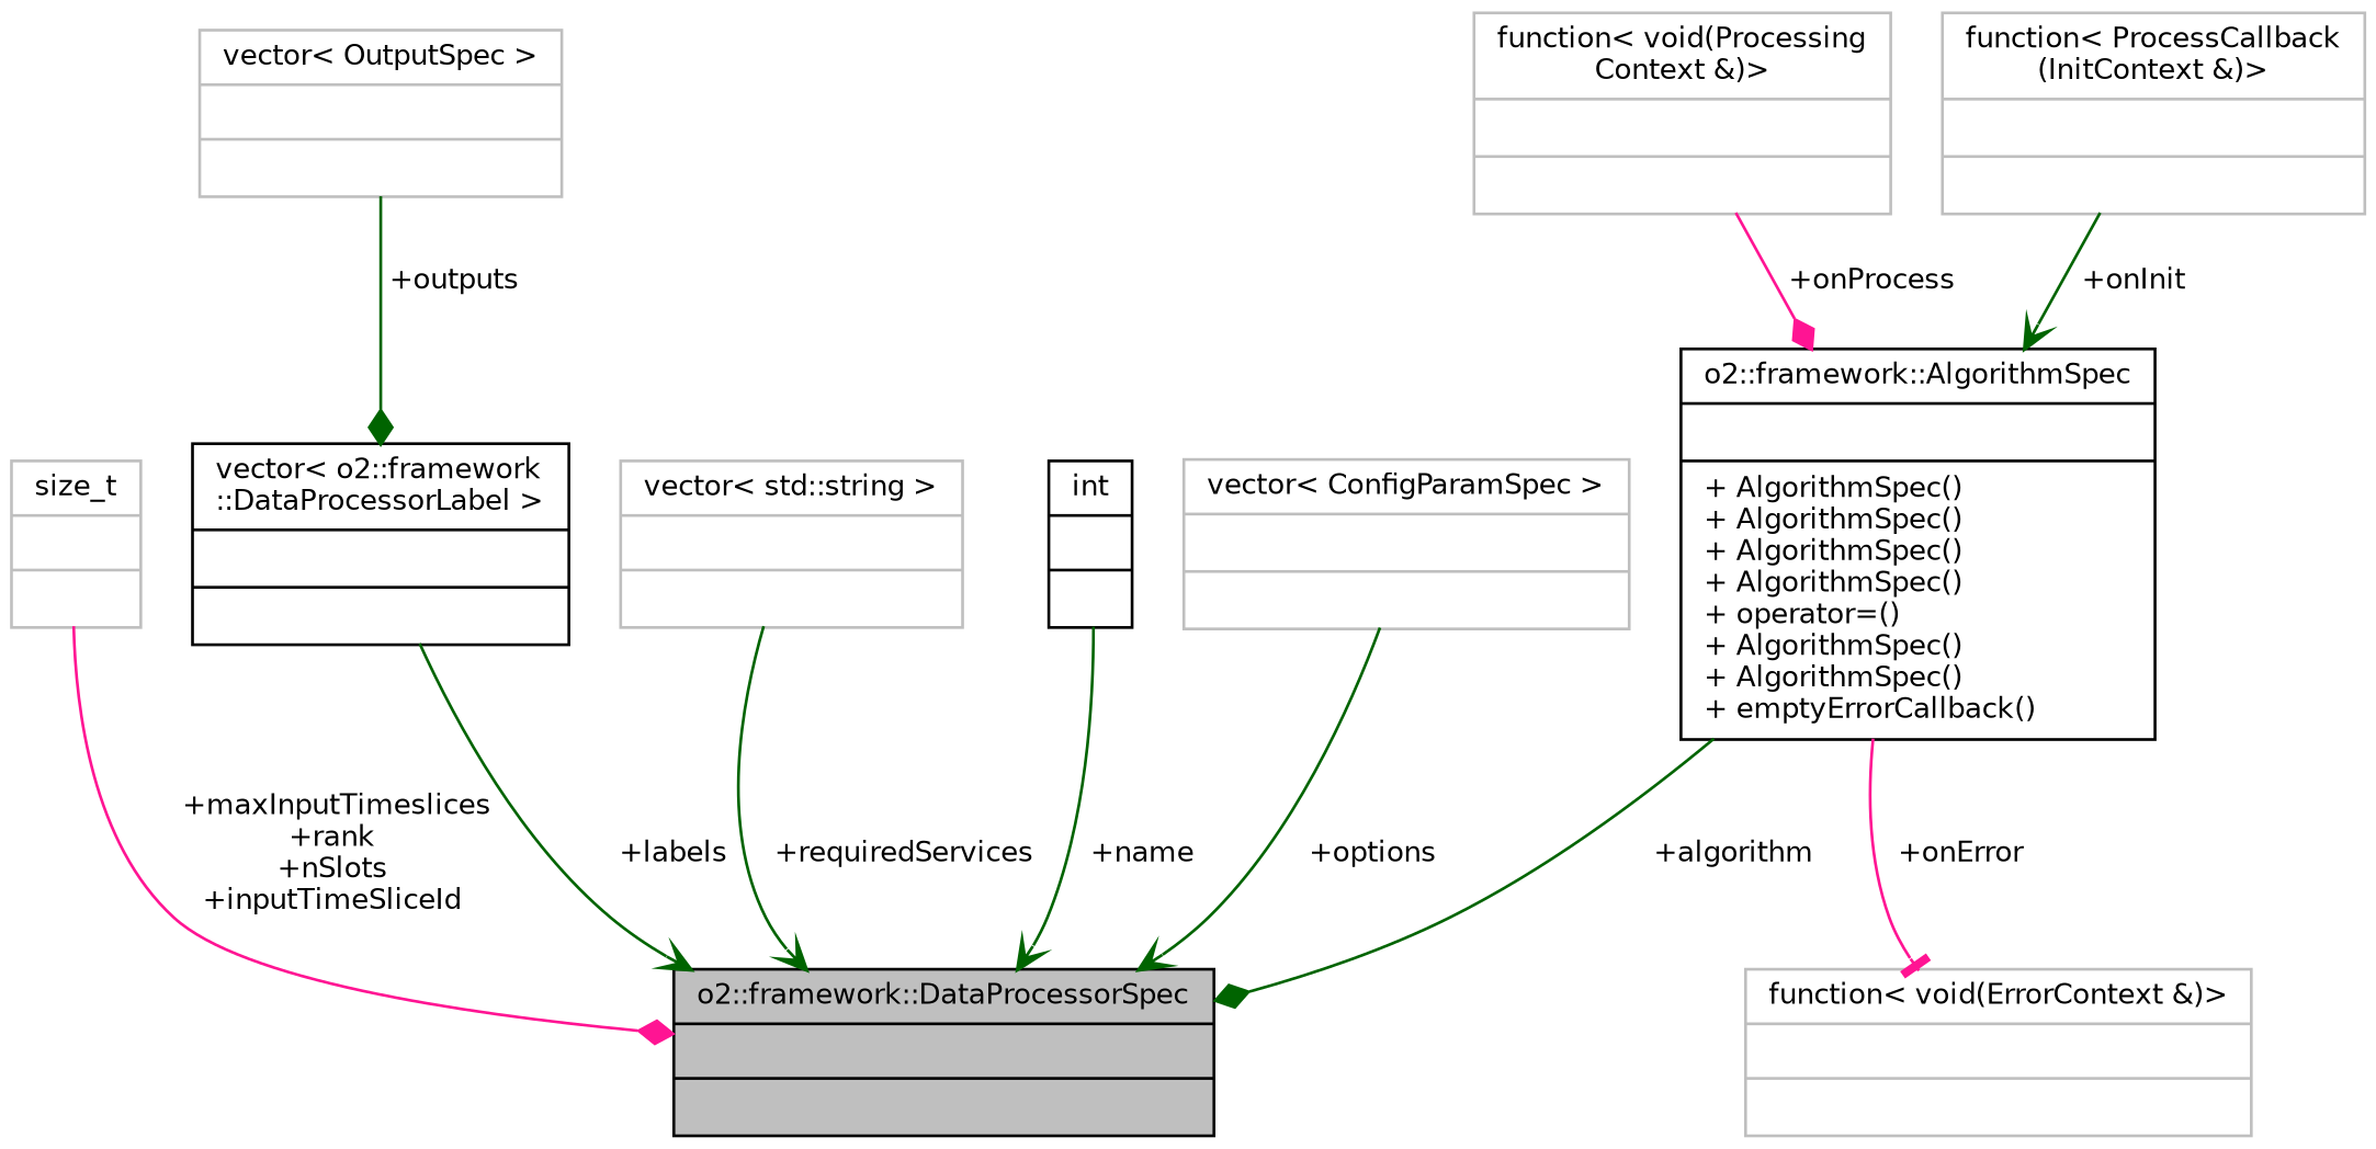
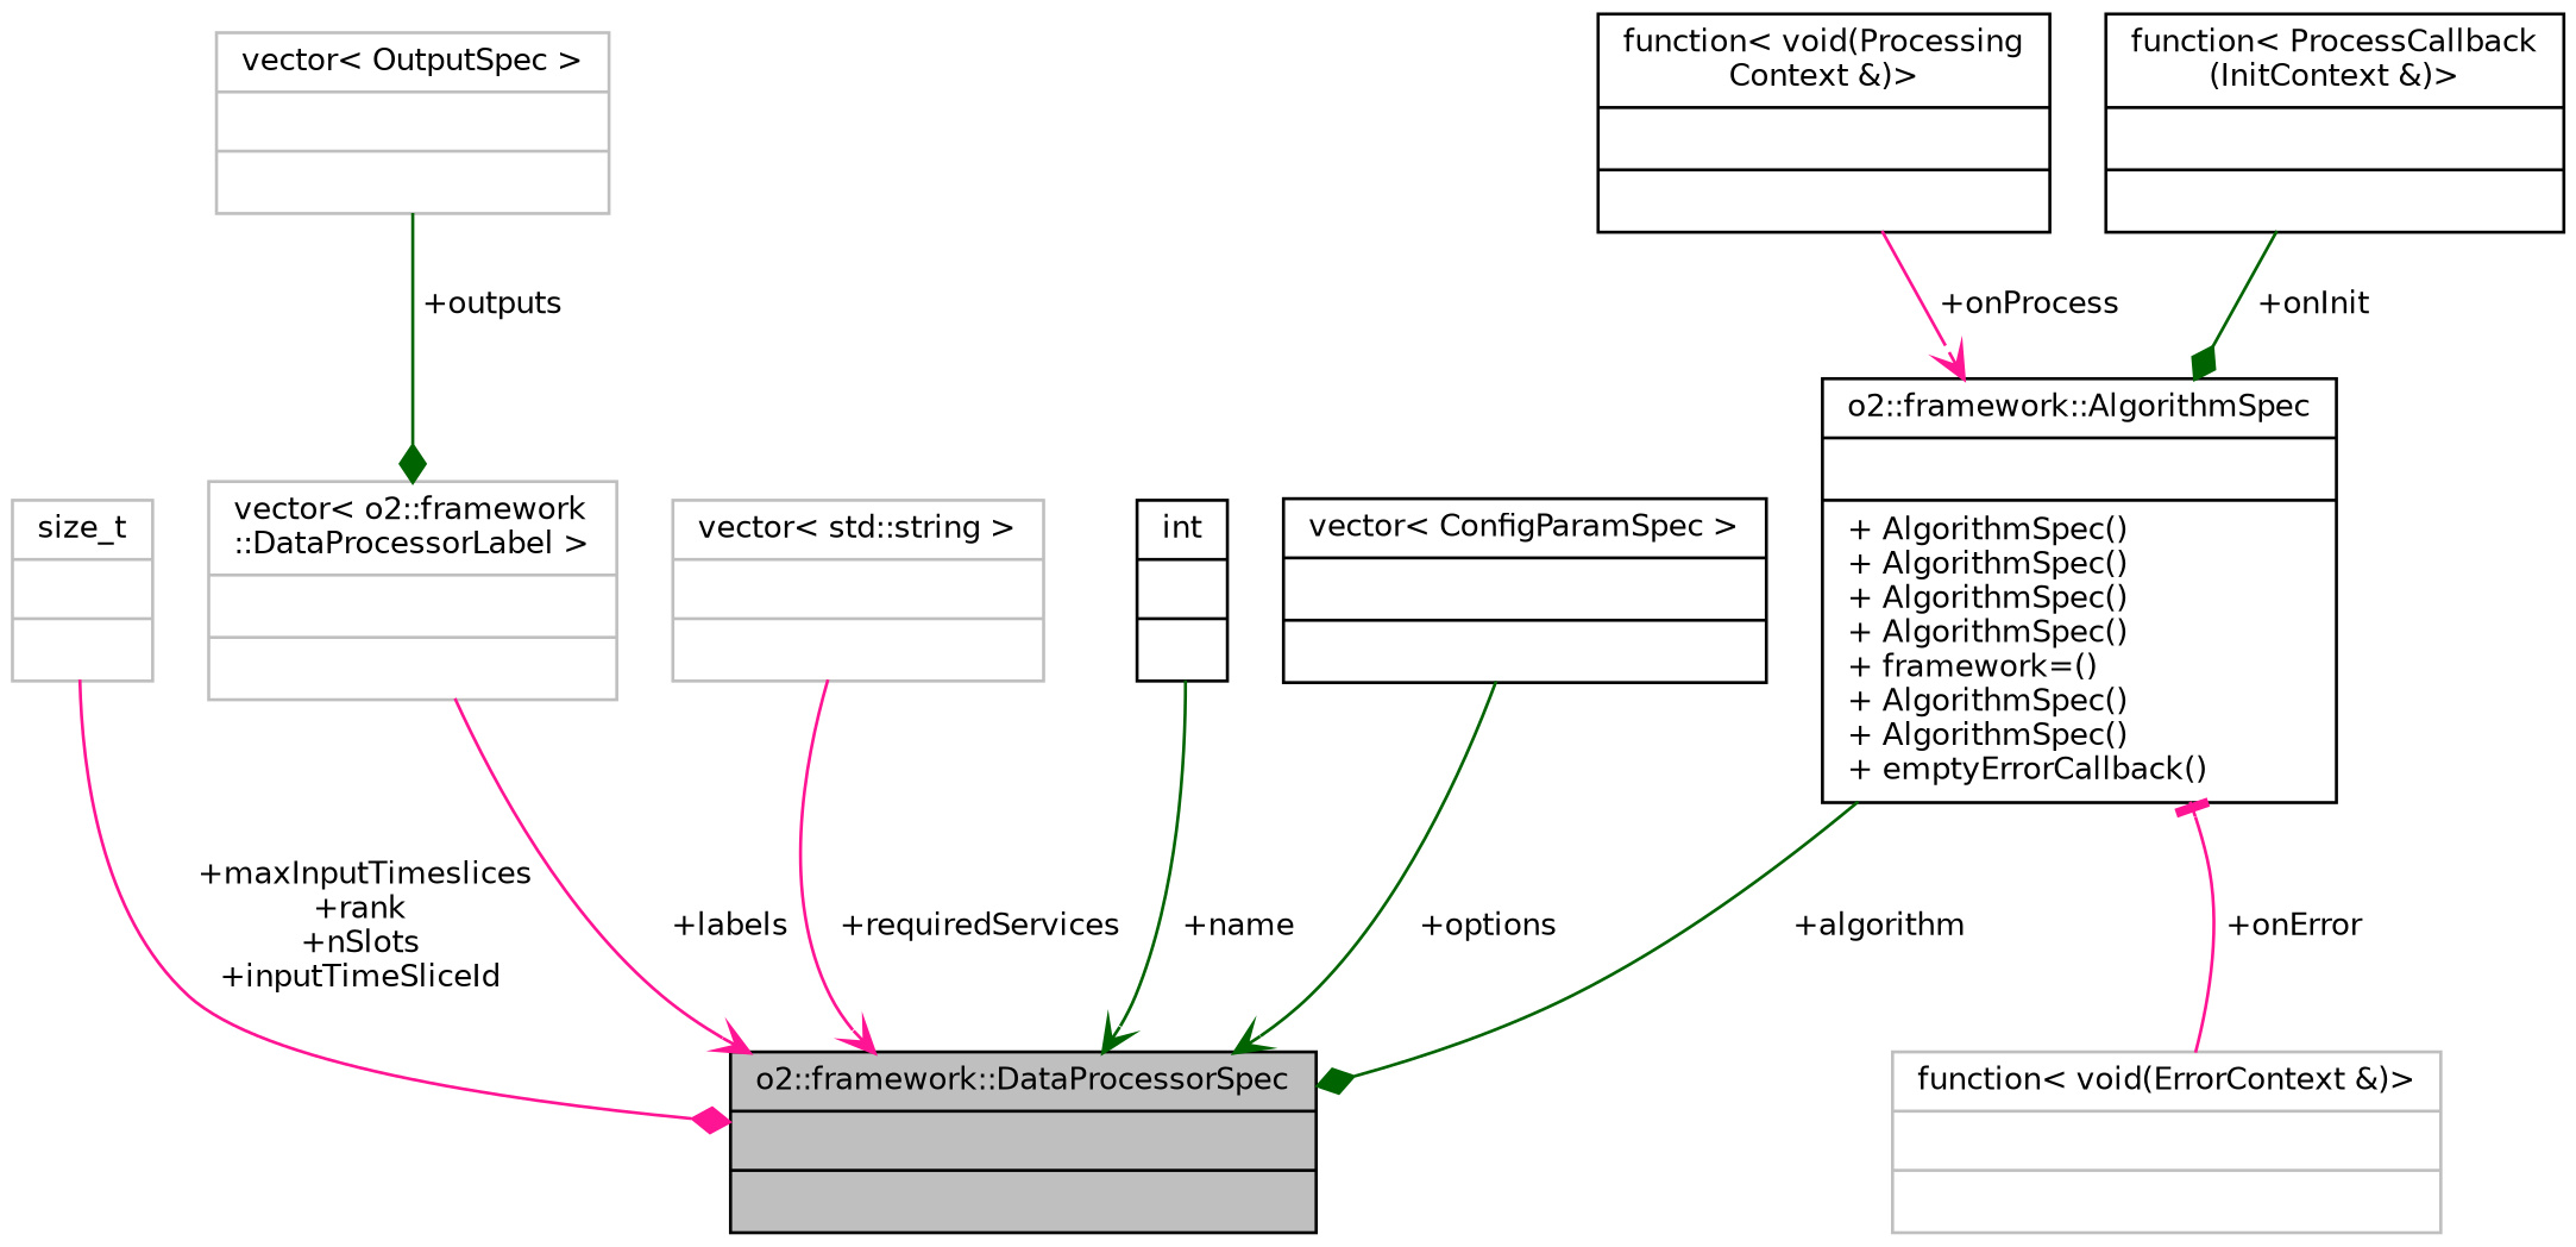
  digraph {
    node [color=grey75 fontname=Helvetica fontsize=10 shape=record]
    edge [arrowhead=vee color=darkgreen fontname=Helvetica fontsize=10 labelfontname=Helvetica labelfontsize=10 style=solid]
    n1 [color=black fillcolor=grey75 fontcolor=black height=0.2 label="{o2::framework::DataProcessorSpec\n||}" style=filled width=0.4]
    n2 [height=0.2 label="{size_t\n||}" width=0.4]
-   n3 [color=black height=0.2 label="{vector\< o2::framework\l::DataProcessorLabel \>\n||}" width=0.4]
+   n3 [height=0.2 label="{vector\< o2::framework\l::DataProcessorLabel \>\n||}" width=0.4]
    n4 [height=0.2 label="{vector\< std::string \>\n||}" width=0.4]
    n5 [height=0.2 label="{vector\< OutputSpec \>\n||}" width=0.4]
    n6 [color=black height=0.2 label="{int\n||}" width=0.4]
-   n7 [height=0.2 label="{vector\< ConfigParamSpec \>\n||}" width=0.4]
-   n8 [color=black height=0.2 label="{o2::framework::AlgorithmSpec\n||+ AlgorithmSpec()\l+ AlgorithmSpec()\l+ AlgorithmSpec()\l+ AlgorithmSpec()\l+ operator=()\l+ AlgorithmSpec()\l+ AlgorithmSpec()\l+ emptyErrorCallback()\l}" width=0.4]
+   n7 [color=black height=0.2 label="{vector\< ConfigParamSpec \>\n||}" width=0.4]
+   n8 [color=black height=0.2 label="{o2::framework::AlgorithmSpec\n||+ AlgorithmSpec()\l+ AlgorithmSpec()\l+ AlgorithmSpec()\l+ AlgorithmSpec()\l+ framework=()\l+ AlgorithmSpec()\l+ AlgorithmSpec()\l+ emptyErrorCallback()\l}" width=0.4]
    n9 [height=0.2 label="{function\< void(ErrorContext &)\>\n||}" width=0.4]
-   n10 [height=0.2 label="{function\< void(Processing\lContext &)\>\n||}" width=0.4]
-   n11 [height=0.2 label="{function\< ProcessCallback\l(InitContext &)\>\n||}" width=0.4]
+   n10 [color=black height=0.2 label="{function\< void(Processing\lContext &)\>\n||}" width=0.4]
+   n11 [color=black height=0.2 label="{function\< ProcessCallback\l(InitContext &)\>\n||}" width=0.4]
    n2 -> n1 [arrowhead=diamond color=deeppink label=" +maxInputTimeslices\n+rank\n+nSlots\n+inputTimeSliceId"]
-   n3 -> n1 [label=" +labels"]
-   n4 -> n1 [label=" +requiredServices"]
+   n3 -> n1 [color=deeppink label=" +labels"]
+   n4 -> n1 [color=deeppink label=" +requiredServices"]
    n5 -> n3 [arrowhead=diamond label=" +outputs"]
    n6 -> n1 [label=" +name"]
    n7 -> n1 [label=" +options"]
    n8 -> n1 [arrowhead=diamond label=" +algorithm"]
-   n8 -> n9 [arrowhead=tee color=deeppink label=" +onError"]
-   n10 -> n8 [arrowhead=diamond color=deeppink label=" +onProcess"]
-   n11 -> n8 [label=" +onInit"]
+   n9 -> n8 [arrowhead=tee color=deeppink label=" +onError"]
+   n10 -> n8 [color=deeppink label=" +onProcess"]
+   n11 -> n8 [arrowhead=diamond label=" +onInit"]
  }
